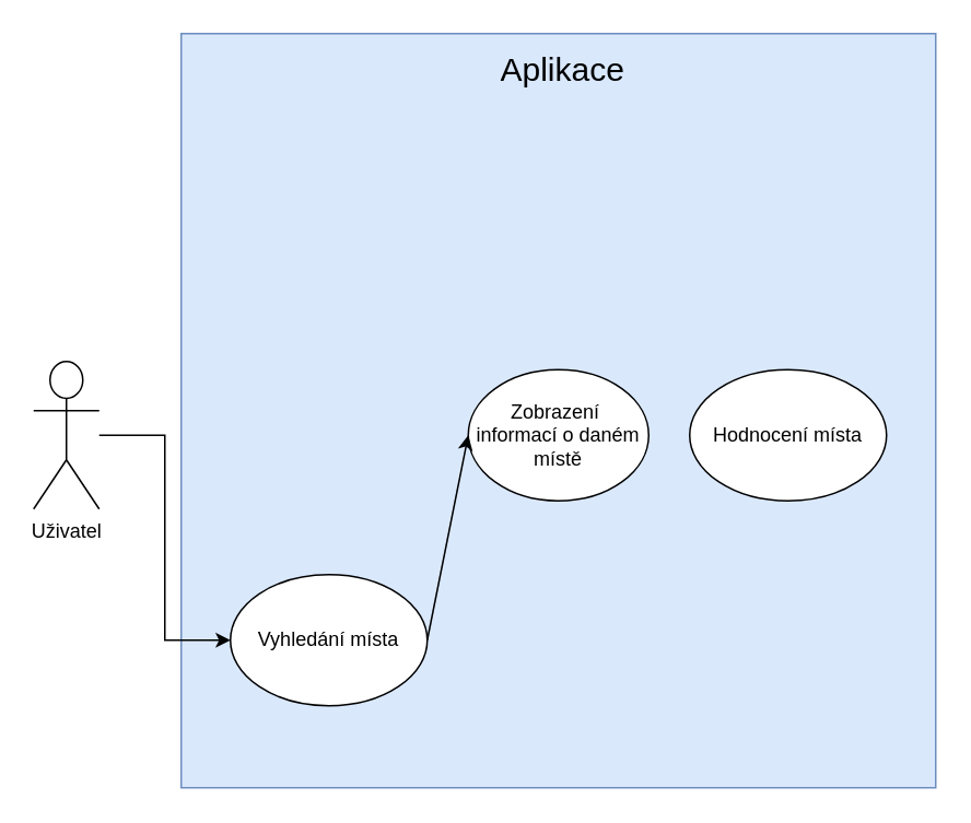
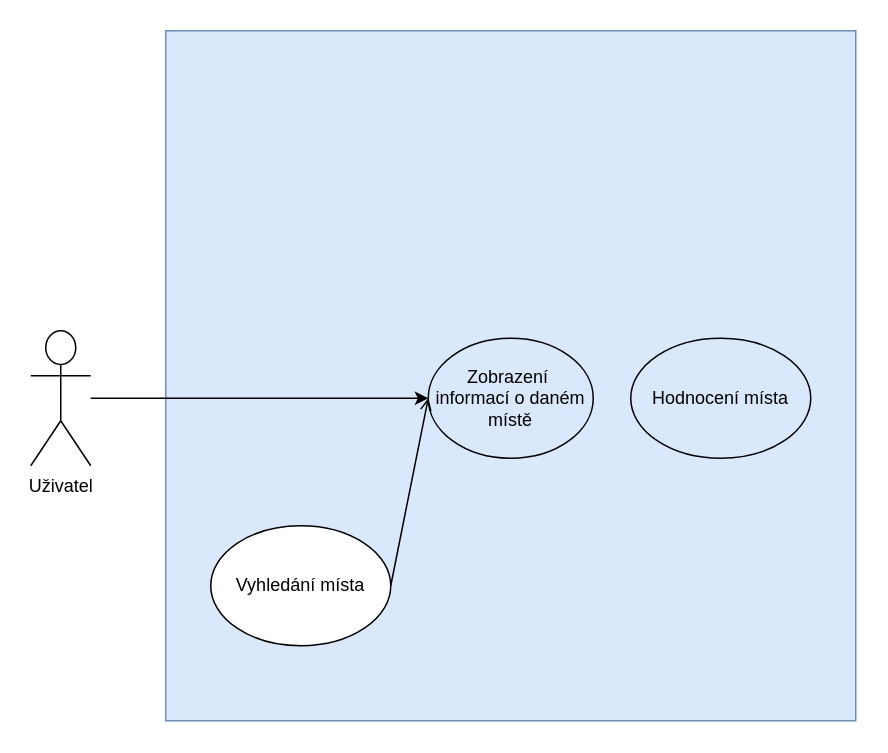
  <mxCell id="0" />
  <mxCell id="1" parent="0" />
  <mxCell id="2" value="" style="whiteSpace=wrap;html=1;aspect=fixed;fillColor=#dae8fc;strokeColor=#6c8ebf;" vertex="1" parent="1"><mxGeometry x="110" y="20" width="460" height="460" as="geometry" /></mxCell>
- <mxCell id="3" style="edgeStyle=orthogonalEdgeStyle;rounded=0;orthogonalLoop=1;jettySize=auto;html=1;entryX=0;entryY=0.5;entryDx=0;entryDy=0;" edge="1" parent="1" source="4" target="6"><mxGeometry relative="1" as="geometry" /></mxCell>
+ <mxCell id="3" style="edgeStyle=orthogonalEdgeStyle;rounded=0;orthogonalLoop=1;jettySize=auto;html=1;" edge="1" parent="1" source="4" target="5"><mxGeometry relative="1" as="geometry" /></mxCell>
  <mxCell id="4" value="Uživatel" style="shape=umlActor;verticalLabelPosition=bottom;verticalAlign=top;html=1;outlineConnect=0;" parent="1" vertex="1"><mxGeometry x="20" y="220" width="40" height="90" as="geometry" /></mxCell>
- <mxCell id="5" value="&lt;div&gt;Zobrazení&amp;nbsp; informací o daném místě&lt;/div&gt;" style="ellipse;whiteSpace=wrap;html=1;" parent="1" vertex="1"><mxGeometry x="285" y="225" width="110" height="80" as="geometry" /></mxCell>
+ <mxCell id="5" value="&lt;div&gt;Zobrazení&amp;nbsp; informací o daném místě&lt;/div&gt;" style="ellipse;whiteSpace=wrap;html=1;fillColor=#dae8fc;" parent="1" vertex="1"><mxGeometry x="285" y="225" width="110" height="80" as="geometry" /></mxCell>
  <mxCell id="6" value="Vyhledání místa" style="ellipse;whiteSpace=wrap;html=1;" vertex="1" parent="1"><mxGeometry x="140" y="350" width="120" height="80" as="geometry" /></mxCell>
- <mxCell id="7" value="&lt;font style=&quot;font-size: 20px;&quot;&gt;Aplikace&lt;/font&gt;" style="text;html=1;strokeColor=none;fillColor=none;spacing=5;spacingTop=-20;whiteSpace=wrap;overflow=hidden;rounded=0;" vertex="1" parent="1"><mxGeometry x="300" y="40" width="100" height="20" as="geometry" /></mxCell>
- <mxCell id="8" value="" style="endArrow=classic;html=1;rounded=0;entryX=0;entryY=0.5;entryDx=0;entryDy=0;exitX=1;exitY=0.5;exitDx=0;exitDy=0;" edge="1" parent="1" source="6" target="5"><mxGeometry width="50" height="50" relative="1" as="geometry"><mxPoint x="380" y="210" as="sourcePoint" /><mxPoint x="410" y="230" as="targetPoint" /></mxGeometry></mxCell>
- <mxCell id="9" value="Hodnocení místa" style="ellipse;whiteSpace=wrap;html=1;" vertex="1" parent="1"><mxGeometry x="420" y="225" width="120" height="80" as="geometry" /></mxCell>
+ <mxCell id="8" value="" style="endArrow=open;html=1;rounded=0;entryX=0;entryY=0.5;entryDx=0;entryDy=0;exitX=1;exitY=0.5;exitDx=0;exitDy=0;" edge="1" parent="1" source="6" target="5"><mxGeometry width="50" height="50" relative="1" as="geometry"><mxPoint x="380" y="210" as="sourcePoint" /><mxPoint x="410" y="230" as="targetPoint" /></mxGeometry></mxCell>
+ <mxCell id="9" value="Hodnocení místa" style="ellipse;whiteSpace=wrap;html=1;fillColor=#dae8fc;" vertex="1" parent="1"><mxGeometry x="420" y="225" width="120" height="80" as="geometry" /></mxCell>
  <mxCell id="10" style="edgeStyle=orthogonalEdgeStyle;rounded=0;orthogonalLoop=1;jettySize=auto;html=1;exitX=0.5;exitY=1;exitDx=0;exitDy=0;" edge="1" parent="1" source="9" target="9"><mxGeometry relative="1" as="geometry" /></mxCell>
  <mxCell id="11" style="edgeStyle=orthogonalEdgeStyle;rounded=0;orthogonalLoop=1;jettySize=auto;html=1;exitX=0.5;exitY=1;exitDx=0;exitDy=0;" edge="1" parent="1" source="2" target="2"><mxGeometry relative="1" as="geometry" /></mxCell>
